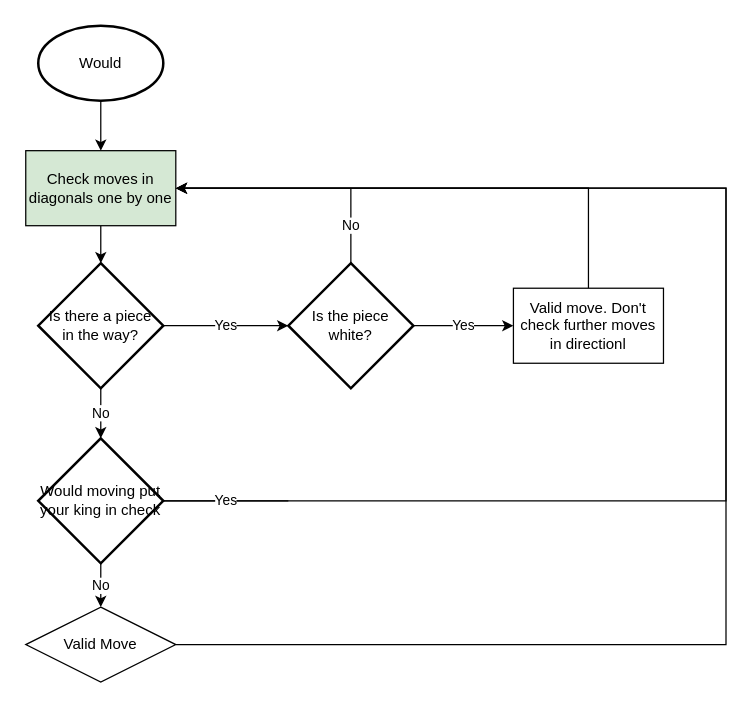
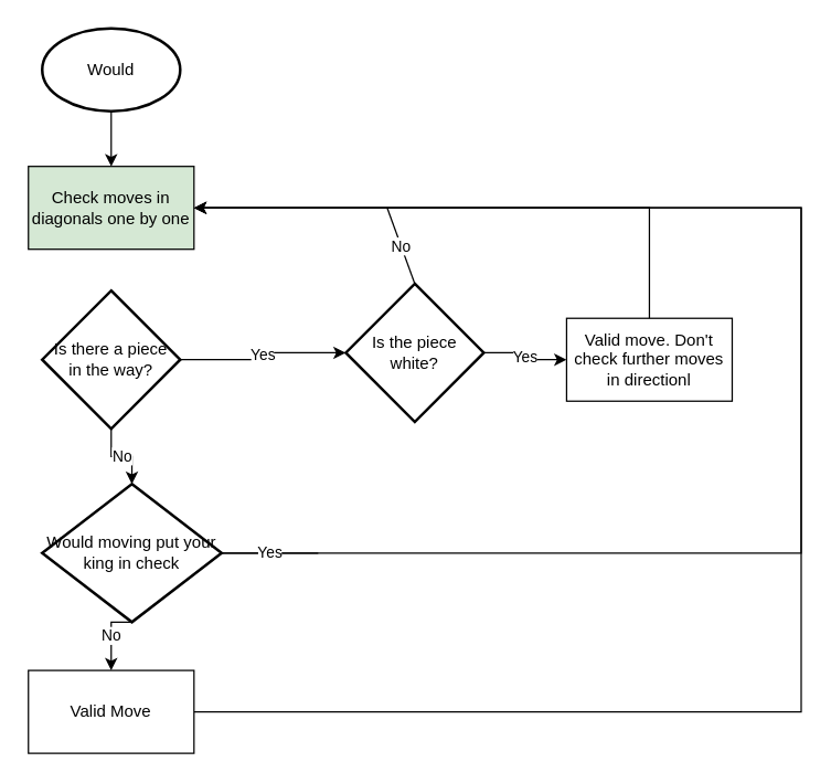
  <mxCell id="0" />
  <mxCell id="1" parent="0" />
  <mxCell id="2" style="edgeStyle=orthogonalEdgeStyle;rounded=0;orthogonalLoop=1;jettySize=auto;html=1;exitX=0.5;exitY=1;exitDx=0;exitDy=0;exitPerimeter=0;entryX=0.5;entryY=0;entryDx=0;entryDy=0;" edge="1" parent="1" source="3" target="5"><mxGeometry relative="1" as="geometry"><mxPoint x="80" y="110" as="targetPoint" /></mxGeometry></mxCell>
  <mxCell id="3" value="Would" style="strokeWidth=2;html=1;shape=mxgraph.flowchart.start_1;whiteSpace=wrap;" vertex="1" parent="1"><mxGeometry x="30" y="20" width="100" height="60" as="geometry" /></mxCell>
- <mxCell id="4" style="edgeStyle=orthogonalEdgeStyle;rounded=0;orthogonalLoop=1;jettySize=auto;html=1;exitX=0.5;exitY=1;exitDx=0;exitDy=0;entryX=0.5;entryY=0;entryDx=0;entryDy=0;entryPerimeter=0;" edge="1" parent="1" source="5" target="8"><mxGeometry relative="1" as="geometry" /></mxCell>
  <mxCell id="5" value="Check moves in&lt;br&gt;diagonals one by one" style="rounded=0;whiteSpace=wrap;html=1;fillColor=#d5e8d4;" vertex="1" parent="1"><mxGeometry x="20" y="120" width="120" height="60" as="geometry" /></mxCell>
  <mxCell id="6" value="Yes" style="edgeStyle=orthogonalEdgeStyle;rounded=0;orthogonalLoop=1;jettySize=auto;html=1;exitX=1;exitY=0.5;exitDx=0;exitDy=0;exitPerimeter=0;entryX=0;entryY=0.5;entryDx=0;entryDy=0;entryPerimeter=0;" edge="1" parent="1" source="8" target="10"><mxGeometry relative="1" as="geometry" /></mxCell>
  <mxCell id="7" value="No" style="edgeStyle=orthogonalEdgeStyle;rounded=0;orthogonalLoop=1;jettySize=auto;html=1;exitX=0.5;exitY=1;exitDx=0;exitDy=0;exitPerimeter=0;entryX=0.5;entryY=0;entryDx=0;entryDy=0;entryPerimeter=0;" edge="1" parent="1" source="8" target="16"><mxGeometry relative="1" as="geometry" /></mxCell>
  <mxCell id="8" value="Is there a piece&lt;br&gt;in the way?" style="strokeWidth=2;html=1;shape=mxgraph.flowchart.decision;whiteSpace=wrap;" vertex="1" parent="1"><mxGeometry x="30" y="210" width="100" height="100" as="geometry" /></mxCell>
  <mxCell id="9" value="Yes" style="edgeStyle=orthogonalEdgeStyle;rounded=0;orthogonalLoop=1;jettySize=auto;html=1;exitX=1;exitY=0.5;exitDx=0;exitDy=0;exitPerimeter=0;entryX=0;entryY=0.5;entryDx=0;entryDy=0;" edge="1" parent="1" source="10" target="12"><mxGeometry relative="1" as="geometry" /></mxCell>
- <mxCell id="10" value="Is the piece&lt;br&gt;white?" style="strokeWidth=2;html=1;shape=mxgraph.flowchart.decision;whiteSpace=wrap;" vertex="1" parent="1"><mxGeometry x="230" y="210" width="100" height="100" as="geometry" /></mxCell>
+ <mxCell id="10" value="Is the piece&lt;br&gt;white?" style="strokeWidth=2;html=1;shape=mxgraph.flowchart.decision;whiteSpace=wrap;" vertex="1" parent="1"><mxGeometry x="250" y="205" width="100" height="100" as="geometry" /></mxCell>
  <mxCell id="11" style="edgeStyle=orthogonalEdgeStyle;rounded=0;orthogonalLoop=1;jettySize=auto;html=1;entryX=1;entryY=0.5;entryDx=0;entryDy=0;" edge="1" parent="1" source="12" target="5"><mxGeometry relative="1" as="geometry"><Array as="points"><mxPoint x="470" y="150" /></Array></mxGeometry></mxCell>
  <mxCell id="12" value="Valid move. Don't check further moves in directionl" style="rounded=0;whiteSpace=wrap;html=1;" vertex="1" parent="1"><mxGeometry x="410" y="230" width="120" height="60" as="geometry" /></mxCell>
  <mxCell id="13" value="No" style="endArrow=none;html=1;rounded=0;exitX=0.5;exitY=0;exitDx=0;exitDy=0;exitPerimeter=0;" edge="1" parent="1" source="10"><mxGeometry width="50" height="50" relative="1" as="geometry"><mxPoint x="290" y="340" as="sourcePoint" /><mxPoint x="280" y="150" as="targetPoint" /></mxGeometry></mxCell>
  <mxCell id="14" style="edgeStyle=orthogonalEdgeStyle;rounded=0;orthogonalLoop=1;jettySize=auto;html=1;exitX=1;exitY=0.5;exitDx=0;exitDy=0;exitPerimeter=0;entryX=1;entryY=0.5;entryDx=0;entryDy=0;" edge="1" parent="1" source="16" target="5"><mxGeometry relative="1" as="geometry"><Array as="points"><mxPoint x="580" y="400" /><mxPoint x="580" y="150" /></Array></mxGeometry></mxCell>
  <mxCell id="15" value="No" style="edgeStyle=orthogonalEdgeStyle;rounded=0;orthogonalLoop=1;jettySize=auto;html=1;exitX=0.5;exitY=1;exitDx=0;exitDy=0;exitPerimeter=0;entryX=0.5;entryY=0;entryDx=0;entryDy=0;" edge="1" parent="1" source="16" target="19"><mxGeometry relative="1" as="geometry" /></mxCell>
- <mxCell id="16" value="Would moving put your king in check" style="strokeWidth=2;html=1;shape=mxgraph.flowchart.decision;whiteSpace=wrap;" vertex="1" parent="1"><mxGeometry x="30" y="350" width="100" height="100" as="geometry" /></mxCell>
+ <mxCell id="16" value="Would moving put your king in check" style="strokeWidth=2;html=1;shape=mxgraph.flowchart.decision;whiteSpace=wrap;" vertex="1" parent="1"><mxGeometry x="30" y="350" width="130" height="100" as="geometry" /></mxCell>
  <mxCell id="17" value="Yes" style="endArrow=none;html=1;rounded=0;exitX=1;exitY=0.5;exitDx=0;exitDy=0;exitPerimeter=0;" edge="1" parent="1" source="16"><mxGeometry width="50" height="50" relative="1" as="geometry"><mxPoint x="290" y="520" as="sourcePoint" /><mxPoint x="230" y="400" as="targetPoint" /></mxGeometry></mxCell>
  <mxCell id="18" style="edgeStyle=orthogonalEdgeStyle;rounded=0;orthogonalLoop=1;jettySize=auto;html=1;exitX=1;exitY=0.5;exitDx=0;exitDy=0;entryX=1;entryY=0.5;entryDx=0;entryDy=0;" edge="1" parent="1" source="19" target="5"><mxGeometry relative="1" as="geometry"><Array as="points"><mxPoint x="580" y="515" /><mxPoint x="580" y="150" /></Array></mxGeometry></mxCell>
- <mxCell id="19" value="Valid Move" style="rhombus;whiteSpace=wrap;html=1;" vertex="1" parent="1"><mxGeometry x="20" y="485" width="120" height="60" as="geometry" /></mxCell>
+ <mxCell id="19" value="Valid Move" style="rounded=0;whiteSpace=wrap;html=1;" vertex="1" parent="1"><mxGeometry x="20" y="485" width="120" height="60" as="geometry" /></mxCell>
